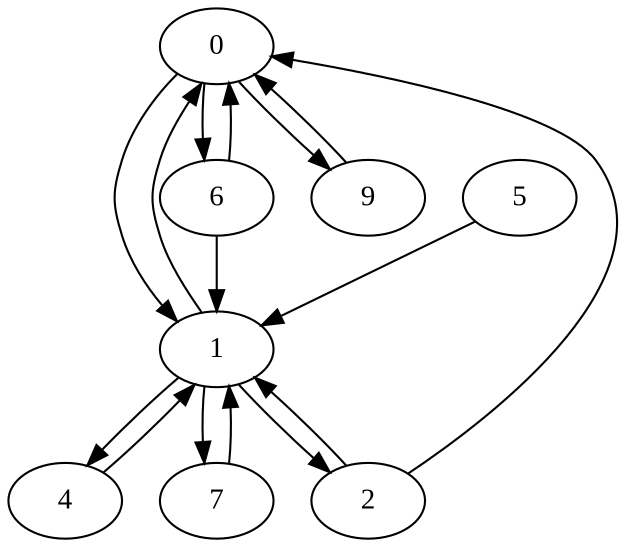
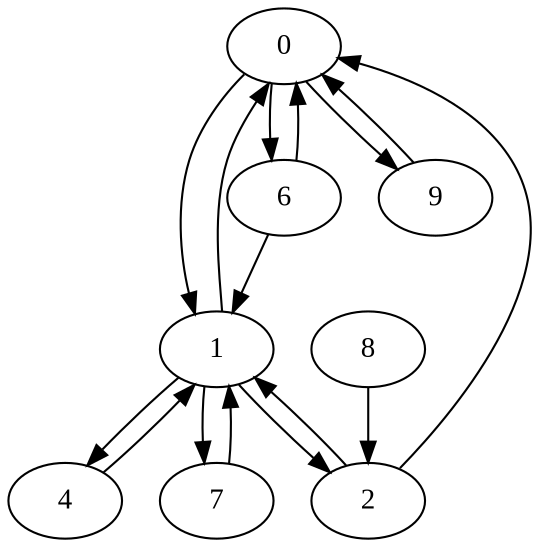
  digraph {
    fontname="Liberation Serif"
    node [fontname="Liberation Serif"]
    edge [fontname="Liberation Serif"]
    0
    1
    6
    9
    2
    4
    7
-   5
+   8
    0 -> 1
    0 -> 6
    0 -> 9
    1 -> 0
    1 -> 2
    1 -> 4
    1 -> 7
    6 -> 0
    6 -> 1
    9 -> 0
    2 -> 0
    2 -> 1
    4 -> 1
    7 -> 1
-   5 -> 1
+   8 -> 2
  }
